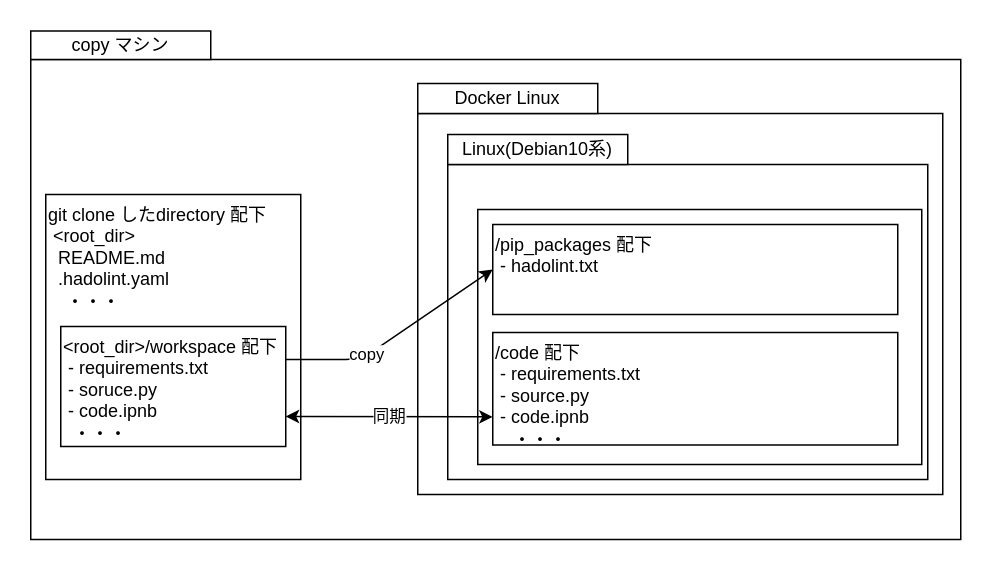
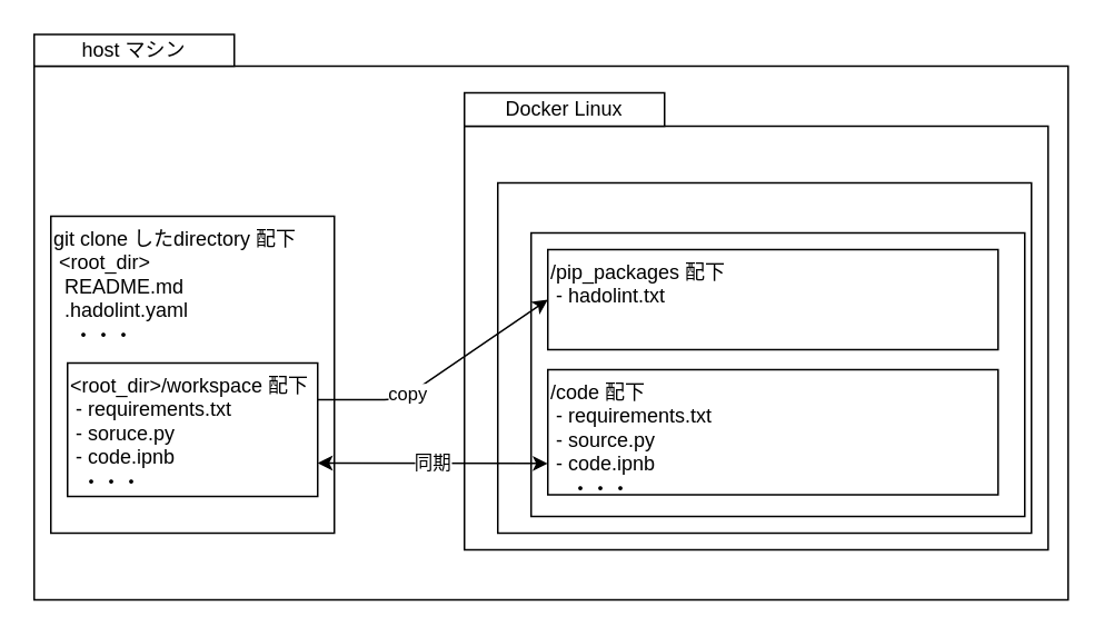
  <mxCell id="0" />
  <mxCell id="1" parent="0" />
  <mxCell id="2" value="" style="rounded=0;whiteSpace=wrap;html=1;align=left;" vertex="1" parent="1"><mxGeometry x="20" y="39" width="620" height="320" as="geometry" /></mxCell>
- <mxCell id="3" value="copy マシン" style="rounded=0;whiteSpace=wrap;html=1;" vertex="1" parent="1"><mxGeometry x="20" y="20" width="120" height="19" as="geometry" /></mxCell>
+ <mxCell id="3" value="host マシン" style="rounded=0;whiteSpace=wrap;html=1;" vertex="1" parent="1"><mxGeometry x="20" y="20" width="120" height="19" as="geometry" /></mxCell>
  <mxCell id="4" value="git clone したdirectory 配下&lt;br&gt;&amp;nbsp;&amp;lt;root_dir&amp;gt;&lt;br&gt;&amp;nbsp; README.md&lt;br&gt;&amp;nbsp; .hadolint.yaml&lt;br&gt;　・・・&amp;nbsp;&lt;br&gt;&lt;br&gt;" style="rounded=0;whiteSpace=wrap;html=1;verticalAlign=top;align=left;" vertex="1" parent="1"><mxGeometry x="30" y="129" width="170" height="190" as="geometry" /></mxCell>
  <mxCell id="5" value="host" style="rounded=0;whiteSpace=wrap;html=1;" vertex="1" parent="1"><mxGeometry x="278" y="75" width="350" height="254" as="geometry" /></mxCell>
  <mxCell id="6" value="Docker Linux" style="rounded=0;whiteSpace=wrap;html=1;" vertex="1" parent="1"><mxGeometry x="278" y="55" width="120" height="20" as="geometry" /></mxCell>
  <mxCell id="7" value="host" style="rounded=0;whiteSpace=wrap;html=1;" vertex="1" parent="1"><mxGeometry x="298" y="109" width="320" height="210" as="geometry" /></mxCell>
- <mxCell id="8" value="Linux(Debian10系)" style="rounded=0;whiteSpace=wrap;html=1;" vertex="1" parent="1"><mxGeometry x="298" y="89" width="120" height="20" as="geometry" /></mxCell>
  <mxCell id="9" value="" style="rounded=0;whiteSpace=wrap;html=1;verticalAlign=top;align=left;" vertex="1" parent="1"><mxGeometry x="318" y="139" width="296" height="170" as="geometry" /></mxCell>
  <mxCell id="10" value="/pip_packages 配下&lt;br&gt;&amp;nbsp;- hadolint.txt" style="rounded=0;whiteSpace=wrap;html=1;align=left;verticalAlign=top;" vertex="1" parent="1"><mxGeometry x="328" y="149" width="270" height="60" as="geometry" /></mxCell>
  <mxCell id="11" value="/code 配下&lt;br&gt;&amp;nbsp;- requirements.txt&lt;br&gt;&amp;nbsp;- source.py&lt;br&gt;&amp;nbsp;- code.ipnb&lt;br&gt;　・・・" style="rounded=0;whiteSpace=wrap;html=1;verticalAlign=top;align=left;" vertex="1" parent="1"><mxGeometry x="328" y="221" width="270" height="75" as="geometry" /></mxCell>
  <mxCell id="12" value="copy" style="endArrow=classic;html=1;entryX=0;entryY=0.5;entryDx=0;entryDy=0;exitX=0.667;exitY=0.579;exitDx=0;exitDy=0;exitPerimeter=0;" edge="1" parent="1" source="4" target="10"><mxGeometry width="50" height="50" relative="1" as="geometry"><mxPoint x="160" y="129" as="sourcePoint" /><mxPoint x="340" y="199" as="targetPoint" /><Array as="points"><mxPoint x="240" y="239" /></Array></mxGeometry></mxCell>
  <mxCell id="13" value="同期" style="endArrow=classic;startArrow=classic;html=1;entryX=0;entryY=0.75;entryDx=0;entryDy=0;exitX=1;exitY=0.75;exitDx=0;exitDy=0;" edge="1" parent="1" source="15" target="11"><mxGeometry width="50" height="50" relative="1" as="geometry"><mxPoint x="280" y="319" as="sourcePoint" /><mxPoint x="330" y="269" as="targetPoint" /><Array as="points" /></mxGeometry></mxCell>
  <mxCell id="14" style="edgeStyle=orthogonalEdgeStyle;rounded=0;orthogonalLoop=1;jettySize=auto;html=1;exitX=0.5;exitY=1;exitDx=0;exitDy=0;" edge="1" parent="1" source="7" target="7"><mxGeometry relative="1" as="geometry" /></mxCell>
  <mxCell id="15" value="&amp;lt;root_dir&amp;gt;/workspace 配下&lt;br&gt;&amp;nbsp;- requirements.txt&lt;br&gt;&amp;nbsp;- soruce.py&lt;br&gt;&amp;nbsp;- code.ipnb&lt;br&gt;&amp;nbsp; ・・・" style="rounded=0;whiteSpace=wrap;html=1;verticalAlign=top;align=left;" vertex="1" parent="1"><mxGeometry x="40" y="217" width="150" height="80" as="geometry" /></mxCell>
